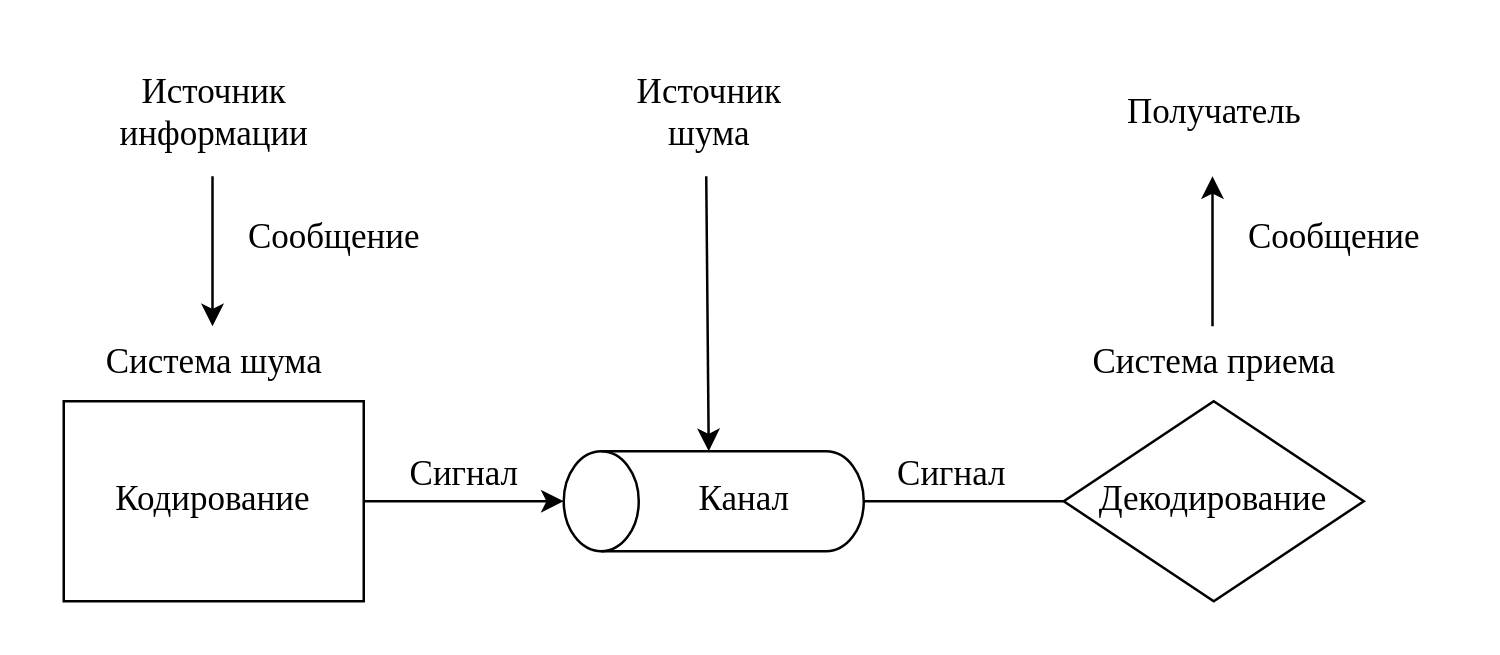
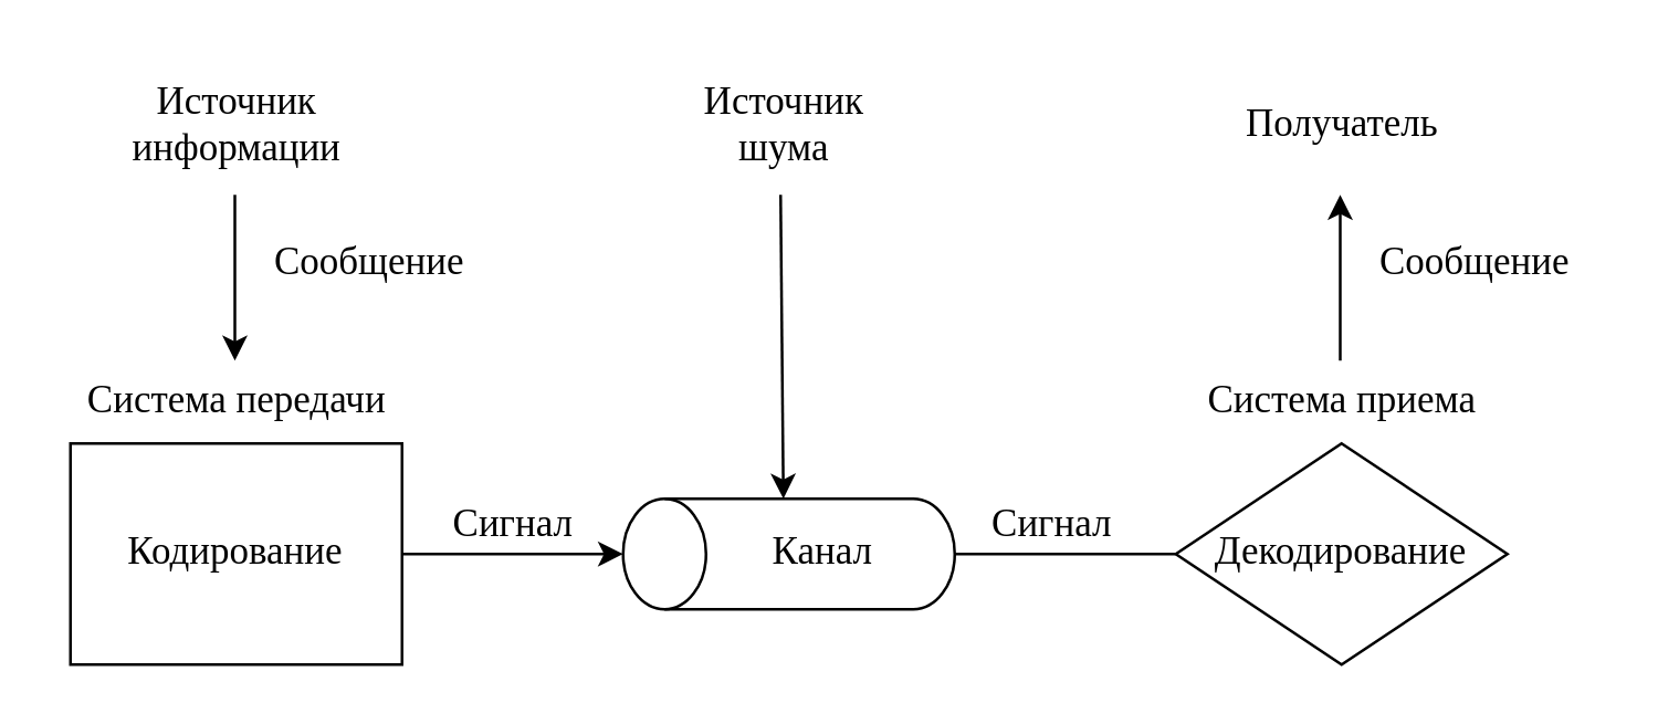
  <mxCell id="0" />
  <mxCell id="1" parent="0" />
  <mxCell id="2" value="Кодирование" style="rounded=0;whiteSpace=wrap;html=1;fontFamily=Times New Roman;fontSize=14;" vertex="1" parent="1"><mxGeometry x="25" y="160" width="120" height="80" as="geometry" /></mxCell>
- <mxCell id="3" value="Система шума" style="text;html=1;align=center;verticalAlign=middle;resizable=0;points=[];autosize=1;strokeColor=none;fillColor=none;fontSize=14;fontFamily=Times New Roman;" vertex="1" parent="1"><mxGeometry x="20" y="130" width="130" height="30" as="geometry" /></mxCell>
+ <mxCell id="3" value="Система передачи" style="text;html=1;align=center;verticalAlign=middle;resizable=0;points=[];autosize=1;strokeColor=none;fillColor=none;fontSize=14;fontFamily=Times New Roman;" vertex="1" parent="1"><mxGeometry x="20" y="130" width="130" height="30" as="geometry" /></mxCell>
  <mxCell id="4" value="Декодирование" style="rhombus;whiteSpace=wrap;html=1;fontFamily=Times New Roman;fontSize=14;" vertex="1" parent="1"><mxGeometry x="425" y="160" width="120" height="80" as="geometry" /></mxCell>
  <mxCell id="5" value="Система приема" style="text;html=1;align=center;verticalAlign=middle;resizable=0;points=[];autosize=1;strokeColor=none;fillColor=none;fontSize=14;fontFamily=Times New Roman;" vertex="1" parent="1"><mxGeometry x="425" y="130" width="120" height="30" as="geometry" /></mxCell>
  <mxCell id="6" value="Канал" style="shape=cylinder3;whiteSpace=wrap;html=1;boundedLbl=1;backgroundOutline=1;size=15;fontFamily=Times New Roman;fontSize=14;direction=north;" vertex="1" parent="1"><mxGeometry x="225" y="180" width="120" height="40" as="geometry" /></mxCell>
  <mxCell id="7" value="&lt;div&gt;Источник&lt;/div&gt;&lt;div&gt;шума&lt;br&gt;&lt;/div&gt;" style="text;html=1;align=center;verticalAlign=middle;resizable=0;points=[];autosize=1;strokeColor=none;fillColor=none;fontSize=14;fontFamily=Times New Roman;" vertex="1" parent="1"><mxGeometry x="242.5" y="20" width="80" height="50" as="geometry" /></mxCell>
  <mxCell id="8" value="&lt;div&gt;Источник &lt;br&gt;&lt;/div&gt;&lt;div&gt;информации&lt;/div&gt;" style="text;html=1;align=center;verticalAlign=middle;resizable=0;points=[];autosize=1;strokeColor=none;fillColor=none;fontSize=14;fontFamily=Times New Roman;" vertex="1" parent="1"><mxGeometry x="35" y="20" width="100" height="50" as="geometry" /></mxCell>
  <mxCell id="9" value="Получатель" style="text;html=1;align=center;verticalAlign=middle;resizable=0;points=[];autosize=1;strokeColor=none;fillColor=none;fontSize=14;fontFamily=Times New Roman;" vertex="1" parent="1"><mxGeometry x="440" y="30" width="90" height="30" as="geometry" /></mxCell>
  <mxCell id="10" value="" style="endArrow=classic;html=1;rounded=0;fontFamily=Times New Roman;fontSize=14;" edge="1" parent="1"><mxGeometry width="50" height="50" relative="1" as="geometry"><mxPoint x="84.5" y="70" as="sourcePoint" /><mxPoint x="84.5" y="130" as="targetPoint" /></mxGeometry></mxCell>
  <mxCell id="11" value="" style="endArrow=none;html=1;rounded=0;fontFamily=Times New Roman;fontSize=14;startArrow=classic;startFill=1;endFill=0;" edge="1" parent="1"><mxGeometry width="50" height="50" relative="1" as="geometry"><mxPoint x="484.5" y="70" as="sourcePoint" /><mxPoint x="484.5" y="130" as="targetPoint" /></mxGeometry></mxCell>
  <mxCell id="12" value="Сообщение" style="text;html=1;align=center;verticalAlign=middle;resizable=0;points=[];autosize=1;strokeColor=none;fillColor=none;fontSize=14;fontFamily=Times New Roman;" vertex="1" parent="1"><mxGeometry x="87.5" y="80" width="90" height="30" as="geometry" /></mxCell>
  <mxCell id="13" value="" style="endArrow=classic;html=1;rounded=0;fontFamily=Times New Roman;fontSize=14;" edge="1" parent="1"><mxGeometry width="50" height="50" relative="1" as="geometry"><mxPoint x="282" y="70" as="sourcePoint" /><mxPoint x="283" y="180" as="targetPoint" /></mxGeometry></mxCell>
  <mxCell id="14" value="Сообщение" style="text;html=1;align=center;verticalAlign=middle;resizable=0;points=[];autosize=1;strokeColor=none;fillColor=none;fontSize=14;fontFamily=Times New Roman;" vertex="1" parent="1"><mxGeometry x="487.5" y="80" width="90" height="30" as="geometry" /></mxCell>
  <mxCell id="15" value="" style="endArrow=classic;html=1;rounded=0;fontFamily=Times New Roman;fontSize=14;exitX=1;exitY=0.5;exitDx=0;exitDy=0;entryX=0.5;entryY=0;entryDx=0;entryDy=0;entryPerimeter=0;" edge="1" parent="1" source="2" target="6"><mxGeometry width="50" height="50" relative="1" as="geometry"><mxPoint x="187.5" y="180" as="sourcePoint" /><mxPoint x="237.5" y="130" as="targetPoint" /></mxGeometry></mxCell>
  <mxCell id="16" value="" style="endArrow=none;html=1;rounded=0;fontFamily=Times New Roman;fontSize=14;exitX=0.5;exitY=1;exitDx=0;exitDy=0;exitPerimeter=0;entryX=0;entryY=0.5;entryDx=0;entryDy=0;" edge="1" parent="1" source="6" target="4"><mxGeometry width="50" height="50" relative="1" as="geometry"><mxPoint x="187.5" y="180" as="sourcePoint" /><mxPoint x="237.5" y="130" as="targetPoint" /></mxGeometry></mxCell>
  <mxCell id="17" value="Сигнал" style="text;html=1;align=center;verticalAlign=middle;resizable=0;points=[];autosize=1;strokeColor=none;fillColor=none;fontSize=14;fontFamily=Times New Roman;" vertex="1" parent="1"><mxGeometry x="150" y="175" width="70" height="30" as="geometry" /></mxCell>
  <mxCell id="18" value="Сигнал" style="text;html=1;align=center;verticalAlign=middle;resizable=0;points=[];autosize=1;strokeColor=none;fillColor=none;fontSize=14;fontFamily=Times New Roman;" vertex="1" parent="1"><mxGeometry x="345" y="175" width="70" height="30" as="geometry" /></mxCell>
